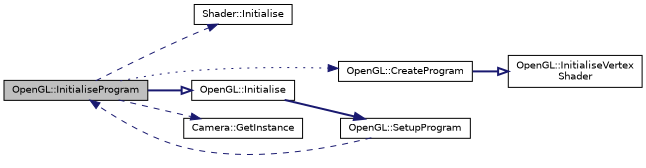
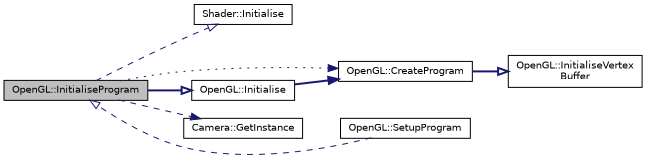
  digraph {
    rankdir=LR
    node [color=black fillcolor=white fontname=Helvetica fontsize=10 shape=record style=filled]
    edge [arrowhead=normal color=midnightblue fontname=Helvetica fontsize=10 labelfontname=Helvetica labelfontsize=10 style=dashed]
    n1 [fillcolor=grey75 fontcolor=black height=0.2 label="OpenGL::InitialiseProgram" width=0.4]
    n2 [height=0.2 label="Shader::Initialise" width=0.4]
    n3 [height=0.2 label="OpenGL::Initialise" width=0.4]
    n4 [height=0.2 label="OpenGL::CreateProgram" width=0.4]
    n5 [height=0.2 label="Camera::GetInstance" width=0.4]
    n6 [height=0.2 label="OpenGL::SetupProgram" width=0.4]
-   n7 [height=0.2 label="OpenGL::InitialiseVertex\lShader" width=0.4]
-   n1 -> n2
+   n7 [height=0.2 label="OpenGL::InitialiseVertex\lBuffer" width=0.4]
+   n1 -> n2 [arrowhead=onormal]
    n1 -> n3 [arrowhead=onormal style=bold]
    n1 -> n4 [style=dotted]
    n1 -> n5
-   n3 -> n6 [style=bold]
+   n3 -> n4 [style=bold]
    n4 -> n7 [arrowhead=onormal style=bold]
-   n6 -> n1
+   n6 -> n1 [arrowhead=onormal]
  }
